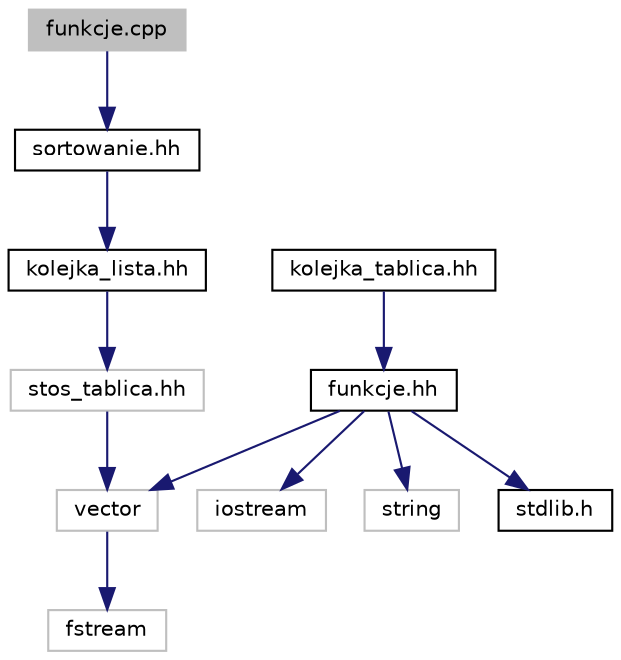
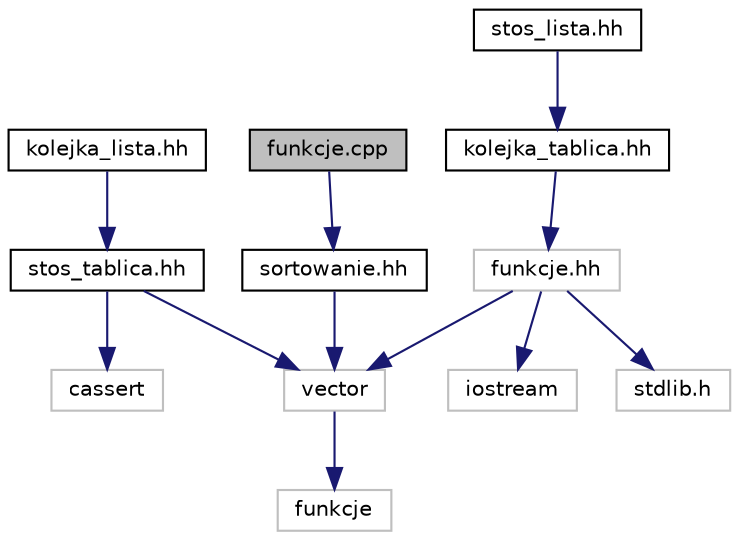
  digraph {
    node [color=black fillcolor=white fontname=Helvetica fontsize=10 shape=record style=filled]
    edge [color=midnightblue fontname=Helvetica fontsize=10 labelfontname=Helvetica labelfontsize=10 style=solid]
-   n1 [color=grey75 fillcolor=grey75 fontcolor=black height=0.2 label="funkcje.cpp" width=0.4]
+   n1 [fillcolor=grey75 fontcolor=black height=0.2 label="funkcje.cpp" width=0.4]
    n2 [height=0.2 label="sortowanie.hh" width=0.4]
    n3 [height=0.2 label="kolejka_lista.hh" width=0.4]
-   n4 [color=grey75 height=0.2 label="stos_tablica.hh" width=0.4]
+   n4 [height=0.2 label="stos_tablica.hh" width=0.4]
+   n5 [color=grey75 height=0.2 label=cassert width=0.4]
    n6 [color=grey75 height=0.2 label=vector width=0.4]
+   n7 [height=0.2 label="stos_lista.hh" width=0.4]
    n8 [height=0.2 label="kolejka_tablica.hh" width=0.4]
-   n9 [height=0.2 label="funkcje.hh" width=0.4]
+   n9 [color=grey75 height=0.2 label="funkcje.hh" width=0.4]
    n10 [color=grey75 height=0.2 label=iostream width=0.4]
-   n11 [color=grey75 height=0.2 label=string width=0.4]
-   n12 [height=0.2 label="stdlib.h" width=0.4]
-   n13 [color=grey75 height=0.2 label=fstream width=0.4]
+   n12 [color=grey75 height=0.2 label="stdlib.h" width=0.4]
+   n13 [color=grey75 height=0.2 label=funkcje width=0.4]
    n1 -> n2
-   n2 -> n3
+   n2 -> n6
    n3 -> n4
+   n4 -> n5
    n4 -> n6
    n6 -> n13
+   n7 -> n8
    n8 -> n9
    n9 -> n6
    n9 -> n10
-   n9 -> n11
    n9 -> n12
  }
